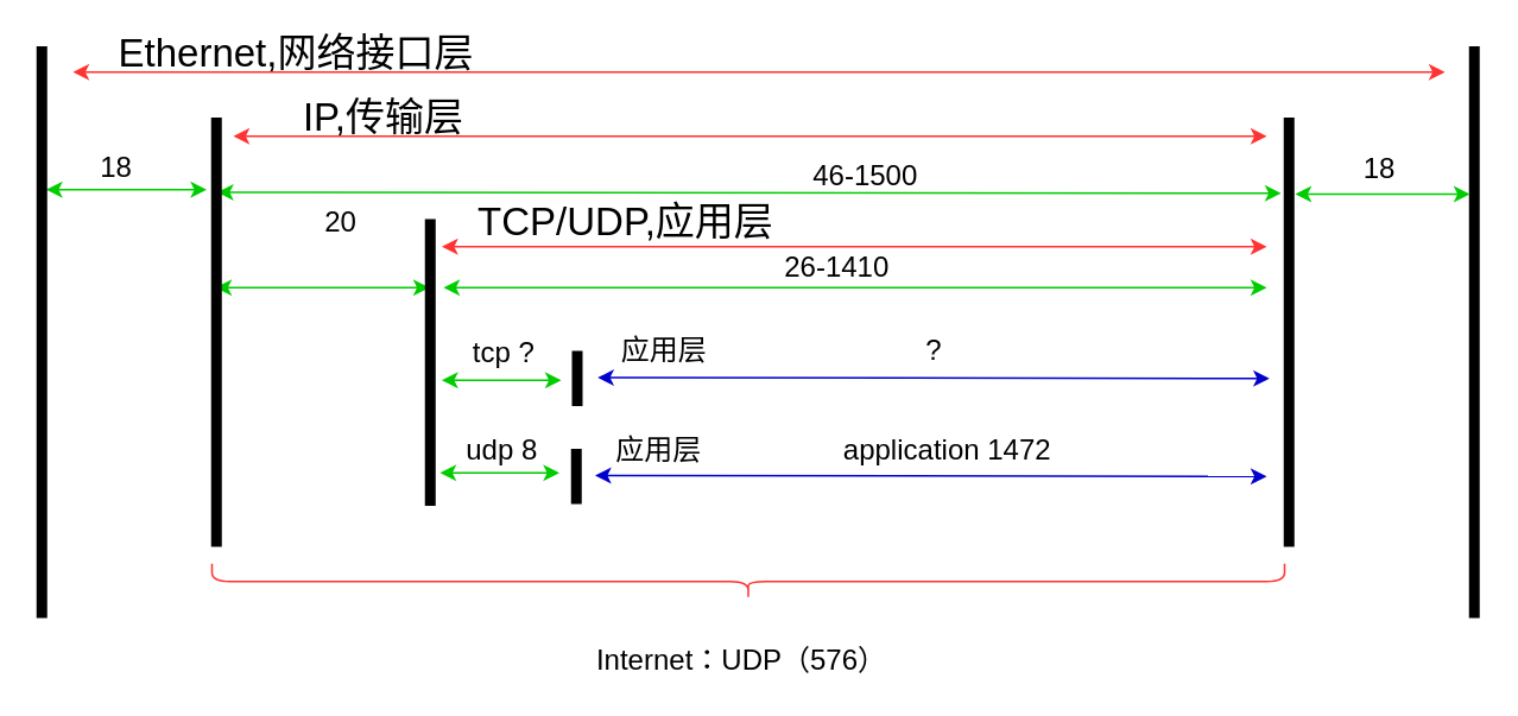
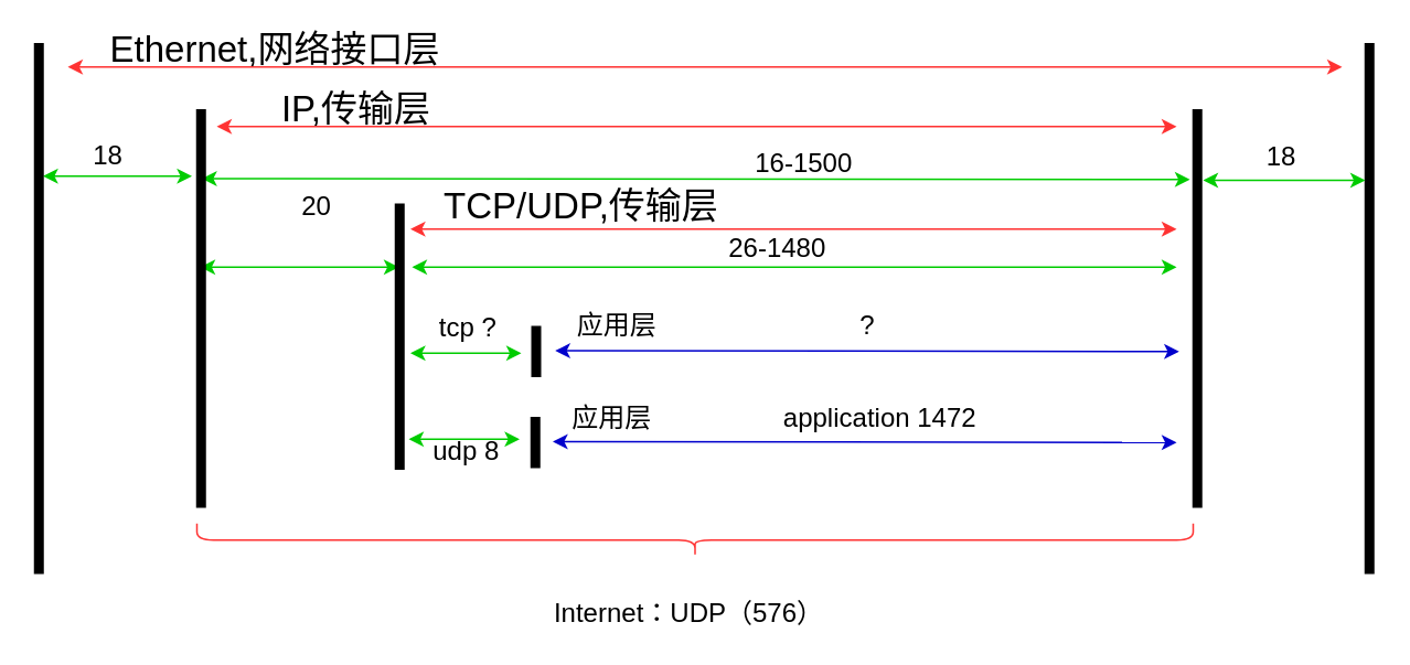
  <mxCell id="0" />
  <mxCell id="1" parent="0" />
  <mxCell id="2" value="" style="group" vertex="1" connectable="0" parent="1"><mxGeometry x="20.5" y="20" width="809" height="360" as="geometry" /></mxCell>
  <mxCell id="3" value="" style="group" vertex="1" connectable="0" parent="2"><mxGeometry width="809" height="336" as="geometry" /></mxCell>
- <mxCell id="4" value="TCP/UDP,应用层" style="text;html=1;strokeColor=none;fillColor=none;align=center;verticalAlign=middle;whiteSpace=wrap;rounded=0;fontSize=22;" vertex="1" parent="3"><mxGeometry x="240" y="95" width="180" height="20" as="geometry" /></mxCell>
+ <mxCell id="4" value="TCP/UDP,传输层" style="text;html=1;strokeColor=none;fillColor=none;align=center;verticalAlign=middle;whiteSpace=wrap;rounded=0;fontSize=22;" vertex="1" parent="3"><mxGeometry x="240" y="95" width="180" height="20" as="geometry" /></mxCell>
  <mxCell id="5" value="IP,传输层" style="text;html=1;strokeColor=none;fillColor=none;align=center;verticalAlign=middle;whiteSpace=wrap;rounded=0;fontSize=22;" vertex="1" parent="3"><mxGeometry x="138" y="36" width="112" height="20" as="geometry" /></mxCell>
  <mxCell id="6" value="&lt;span&gt;Ethernet,网络接口层&lt;/span&gt;" style="text;html=1;strokeColor=none;fillColor=none;align=center;verticalAlign=middle;whiteSpace=wrap;rounded=0;fontSize=22;" vertex="1" parent="3"><mxGeometry x="40" width="210" height="20" as="geometry" /></mxCell>
  <mxCell id="7" value="" style="endArrow=classic;startArrow=classic;html=1;fontSize=22;strokeColor=#00CC00;" edge="1" parent="3"><mxGeometry width="50" height="50" relative="1" as="geometry"><mxPoint x="5" y="86" as="sourcePoint" /><mxPoint x="95" y="86" as="targetPoint" /></mxGeometry></mxCell>
  <mxCell id="8" value="18" style="text;html=1;strokeColor=none;fillColor=none;align=center;verticalAlign=middle;whiteSpace=wrap;rounded=0;fontSize=16;" vertex="1" parent="3"><mxGeometry x="24.5" y="63" width="40" height="20" as="geometry" /></mxCell>
- <mxCell id="9" value="&lt;span&gt;46-1500&lt;/span&gt;" style="text;html=1;strokeColor=none;fillColor=none;align=center;verticalAlign=middle;whiteSpace=wrap;rounded=0;fontSize=16;" vertex="1" parent="3"><mxGeometry x="422.5" y="67.5" width="85" height="20" as="geometry" /></mxCell>
+ <mxCell id="9" value="&lt;span&gt;16-1500&lt;/span&gt;" style="text;html=1;strokeColor=none;fillColor=none;align=center;verticalAlign=middle;whiteSpace=wrap;rounded=0;fontSize=16;" vertex="1" parent="3"><mxGeometry x="422.5" y="67.5" width="85" height="20" as="geometry" /></mxCell>
  <mxCell id="10" value="" style="endArrow=classic;startArrow=classic;html=1;fontSize=16;strokeColor=#00CC00;" edge="1" parent="3"><mxGeometry width="50" height="50" relative="1" as="geometry"><mxPoint x="101" y="87.5" as="sourcePoint" /><mxPoint x="698" y="88" as="targetPoint" /></mxGeometry></mxCell>
  <mxCell id="11" value="" style="endArrow=classic;startArrow=classic;html=1;fontSize=16;strokeColor=#00CC00;" edge="1" parent="3"><mxGeometry width="50" height="50" relative="1" as="geometry"><mxPoint x="100" y="141" as="sourcePoint" /><mxPoint x="220" y="141" as="targetPoint" /></mxGeometry></mxCell>
  <mxCell id="12" value="20" style="text;html=1;strokeColor=none;fillColor=none;align=center;verticalAlign=middle;whiteSpace=wrap;rounded=0;fontSize=16;" vertex="1" parent="3"><mxGeometry x="150" y="94" width="40" height="20" as="geometry" /></mxCell>
  <mxCell id="13" value="" style="endArrow=classic;startArrow=classic;html=1;fontSize=16;strokeColor=#00CC00;" edge="1" parent="3"><mxGeometry width="50" height="50" relative="1" as="geometry"><mxPoint x="228" y="141" as="sourcePoint" /><mxPoint x="690" y="141" as="targetPoint" /></mxGeometry></mxCell>
- <mxCell id="14" value="26-1410" style="text;html=1;strokeColor=none;fillColor=none;align=center;verticalAlign=middle;whiteSpace=wrap;rounded=0;fontSize=16;" vertex="1" parent="3"><mxGeometry x="407" y="119" width="83" height="20" as="geometry" /></mxCell>
+ <mxCell id="14" value="26-1480" style="text;html=1;strokeColor=none;fillColor=none;align=center;verticalAlign=middle;whiteSpace=wrap;rounded=0;fontSize=16;" vertex="1" parent="3"><mxGeometry x="407" y="119" width="83" height="20" as="geometry" /></mxCell>
  <mxCell id="15" value="" style="endArrow=classic;startArrow=classic;html=1;fontSize=16;strokeColor=#00CC00;" edge="1" parent="3"><mxGeometry width="50" height="50" relative="1" as="geometry"><mxPoint x="226" y="245" as="sourcePoint" /><mxPoint x="293" y="245" as="targetPoint" /></mxGeometry></mxCell>
- <mxCell id="16" value="udp 8" style="text;html=1;strokeColor=none;fillColor=none;align=center;verticalAlign=middle;whiteSpace=wrap;rounded=0;fontSize=16;" vertex="1" parent="3"><mxGeometry x="230" y="222" width="61" height="20" as="geometry" /></mxCell>
+ <mxCell id="16" value="udp 8" style="text;html=1;strokeColor=none;fillColor=none;align=center;verticalAlign=middle;whiteSpace=wrap;rounded=0;fontSize=16;" vertex="1" parent="3"><mxGeometry x="230" y="242" width="61" height="20" as="geometry" /></mxCell>
  <mxCell id="17" value="application 1472" style="text;html=1;strokeColor=none;fillColor=none;align=center;verticalAlign=middle;whiteSpace=wrap;rounded=0;fontSize=16;" vertex="1" parent="3"><mxGeometry x="430" y="222" width="161" height="20" as="geometry" /></mxCell>
  <mxCell id="18" value="" style="shape=curlyBracket;whiteSpace=wrap;html=1;rounded=1;fontSize=16;direction=north;strokeColor=#FF3333;" vertex="1" parent="3"><mxGeometry x="98" y="296" width="602" height="20" as="geometry" /></mxCell>
  <mxCell id="19" value="" style="rounded=0;whiteSpace=wrap;html=1;fontSize=16;fillColor=#000000;" vertex="1" parent="3"><mxGeometry y="6" width="5" height="320" as="geometry" /></mxCell>
  <mxCell id="20" value="" style="rounded=0;whiteSpace=wrap;html=1;fontSize=16;fillColor=#000000;" vertex="1" parent="3"><mxGeometry x="98" y="46" width="5" height="240" as="geometry" /></mxCell>
  <mxCell id="21" value="" style="rounded=0;whiteSpace=wrap;html=1;fontSize=16;fillColor=#000000;" vertex="1" parent="3"><mxGeometry x="218" y="103" width="5" height="160" as="geometry" /></mxCell>
  <mxCell id="22" value="" style="rounded=0;whiteSpace=wrap;html=1;fontSize=16;fillColor=#000000;" vertex="1" parent="3"><mxGeometry x="300" y="232" width="5" height="30" as="geometry" /></mxCell>
  <mxCell id="23" value="" style="rounded=0;whiteSpace=wrap;html=1;fontSize=16;fillColor=#000000;" vertex="1" parent="3"><mxGeometry x="700" y="46" width="5" height="240" as="geometry" /></mxCell>
  <mxCell id="24" value="" style="rounded=0;whiteSpace=wrap;html=1;fontSize=16;fillColor=#000000;" vertex="1" parent="3"><mxGeometry x="804" y="6" width="5" height="320" as="geometry" /></mxCell>
  <mxCell id="25" value="" style="endArrow=classic;startArrow=classic;html=1;fontSize=22;strokeColor=#00CC00;" edge="1" parent="3"><mxGeometry width="50" height="50" relative="1" as="geometry"><mxPoint x="706" y="88.5" as="sourcePoint" /><mxPoint x="804" y="88.5" as="targetPoint" /></mxGeometry></mxCell>
  <mxCell id="26" value="18" style="text;html=1;strokeColor=none;fillColor=none;align=center;verticalAlign=middle;whiteSpace=wrap;rounded=0;fontSize=16;" vertex="1" parent="3"><mxGeometry x="733.5" y="64" width="40" height="20" as="geometry" /></mxCell>
  <mxCell id="27" value="" style="endArrow=classic;startArrow=classic;html=1;fillColor=#010A02;fontSize=16;strokeColor=#FF3333;" edge="1" parent="3"><mxGeometry width="50" height="50" relative="1" as="geometry"><mxPoint x="20" y="20" as="sourcePoint" /><mxPoint x="790" y="20" as="targetPoint" /></mxGeometry></mxCell>
  <mxCell id="28" value="" style="endArrow=classic;startArrow=classic;html=1;fillColor=#0A0A0A;fontSize=16;strokeColor=#FF3333;" edge="1" parent="3"><mxGeometry width="50" height="50" relative="1" as="geometry"><mxPoint x="110" y="56" as="sourcePoint" /><mxPoint x="690" y="56" as="targetPoint" /></mxGeometry></mxCell>
  <mxCell id="29" value="" style="endArrow=classic;startArrow=classic;html=1;fillColor=#0A0A0A;fontSize=16;strokeColor=#FF3333;" edge="1" parent="3"><mxGeometry width="50" height="50" relative="1" as="geometry"><mxPoint x="227" y="118" as="sourcePoint" /><mxPoint x="690" y="118" as="targetPoint" /></mxGeometry></mxCell>
  <mxCell id="30" value="" style="rounded=0;whiteSpace=wrap;html=1;fontSize=16;fillColor=#000000;" vertex="1" parent="3"><mxGeometry x="300.5" y="177" width="5" height="30" as="geometry" /></mxCell>
  <mxCell id="31" value="" style="endArrow=classic;startArrow=classic;html=1;fontSize=16;strokeColor=#00CC00;" edge="1" parent="3"><mxGeometry width="50" height="50" relative="1" as="geometry"><mxPoint x="227" y="193" as="sourcePoint" /><mxPoint x="294" y="193" as="targetPoint" /></mxGeometry></mxCell>
  <mxCell id="32" value="" style="endArrow=classic;startArrow=classic;html=1;fontSize=16;strokeColor=#0000CC;" edge="1" parent="3"><mxGeometry width="50" height="50" relative="1" as="geometry"><mxPoint x="313" y="246.5" as="sourcePoint" /><mxPoint x="690" y="247" as="targetPoint" /></mxGeometry></mxCell>
  <mxCell id="33" value="tcp ?" style="text;html=1;strokeColor=none;fillColor=none;align=center;verticalAlign=middle;whiteSpace=wrap;rounded=0;fontSize=16;" vertex="1" parent="3"><mxGeometry x="231.5" y="167" width="61" height="20" as="geometry" /></mxCell>
  <mxCell id="34" value="" style="endArrow=classic;startArrow=classic;html=1;fontSize=16;strokeColor=#0000CC;" edge="1" parent="3"><mxGeometry width="50" height="50" relative="1" as="geometry"><mxPoint x="314.5" y="191.5" as="sourcePoint" /><mxPoint x="691.5" y="192" as="targetPoint" /></mxGeometry></mxCell>
  <mxCell id="35" value="?" style="text;html=1;strokeColor=none;fillColor=none;align=center;verticalAlign=middle;whiteSpace=wrap;rounded=0;fontSize=16;" vertex="1" parent="3"><mxGeometry x="483" y="166" width="40" height="20" as="geometry" /></mxCell>
  <mxCell id="36" value="应用层" style="text;html=1;strokeColor=none;fillColor=none;align=center;verticalAlign=middle;whiteSpace=wrap;rounded=0;fontSize=16;" vertex="1" parent="3"><mxGeometry x="323" y="166" width="57" height="20" as="geometry" /></mxCell>
  <mxCell id="37" value="应用层" style="text;html=1;strokeColor=none;fillColor=none;align=center;verticalAlign=middle;whiteSpace=wrap;rounded=0;fontSize=16;" vertex="1" parent="3"><mxGeometry x="320" y="222" width="57" height="20" as="geometry" /></mxCell>
  <mxCell id="38" value="Internet：UDP（576）" style="text;html=1;strokeColor=none;fillColor=none;align=center;verticalAlign=middle;whiteSpace=wrap;rounded=0;fontSize=16;" vertex="1" parent="2"><mxGeometry x="240" y="340" width="310" height="20" as="geometry" /></mxCell>
